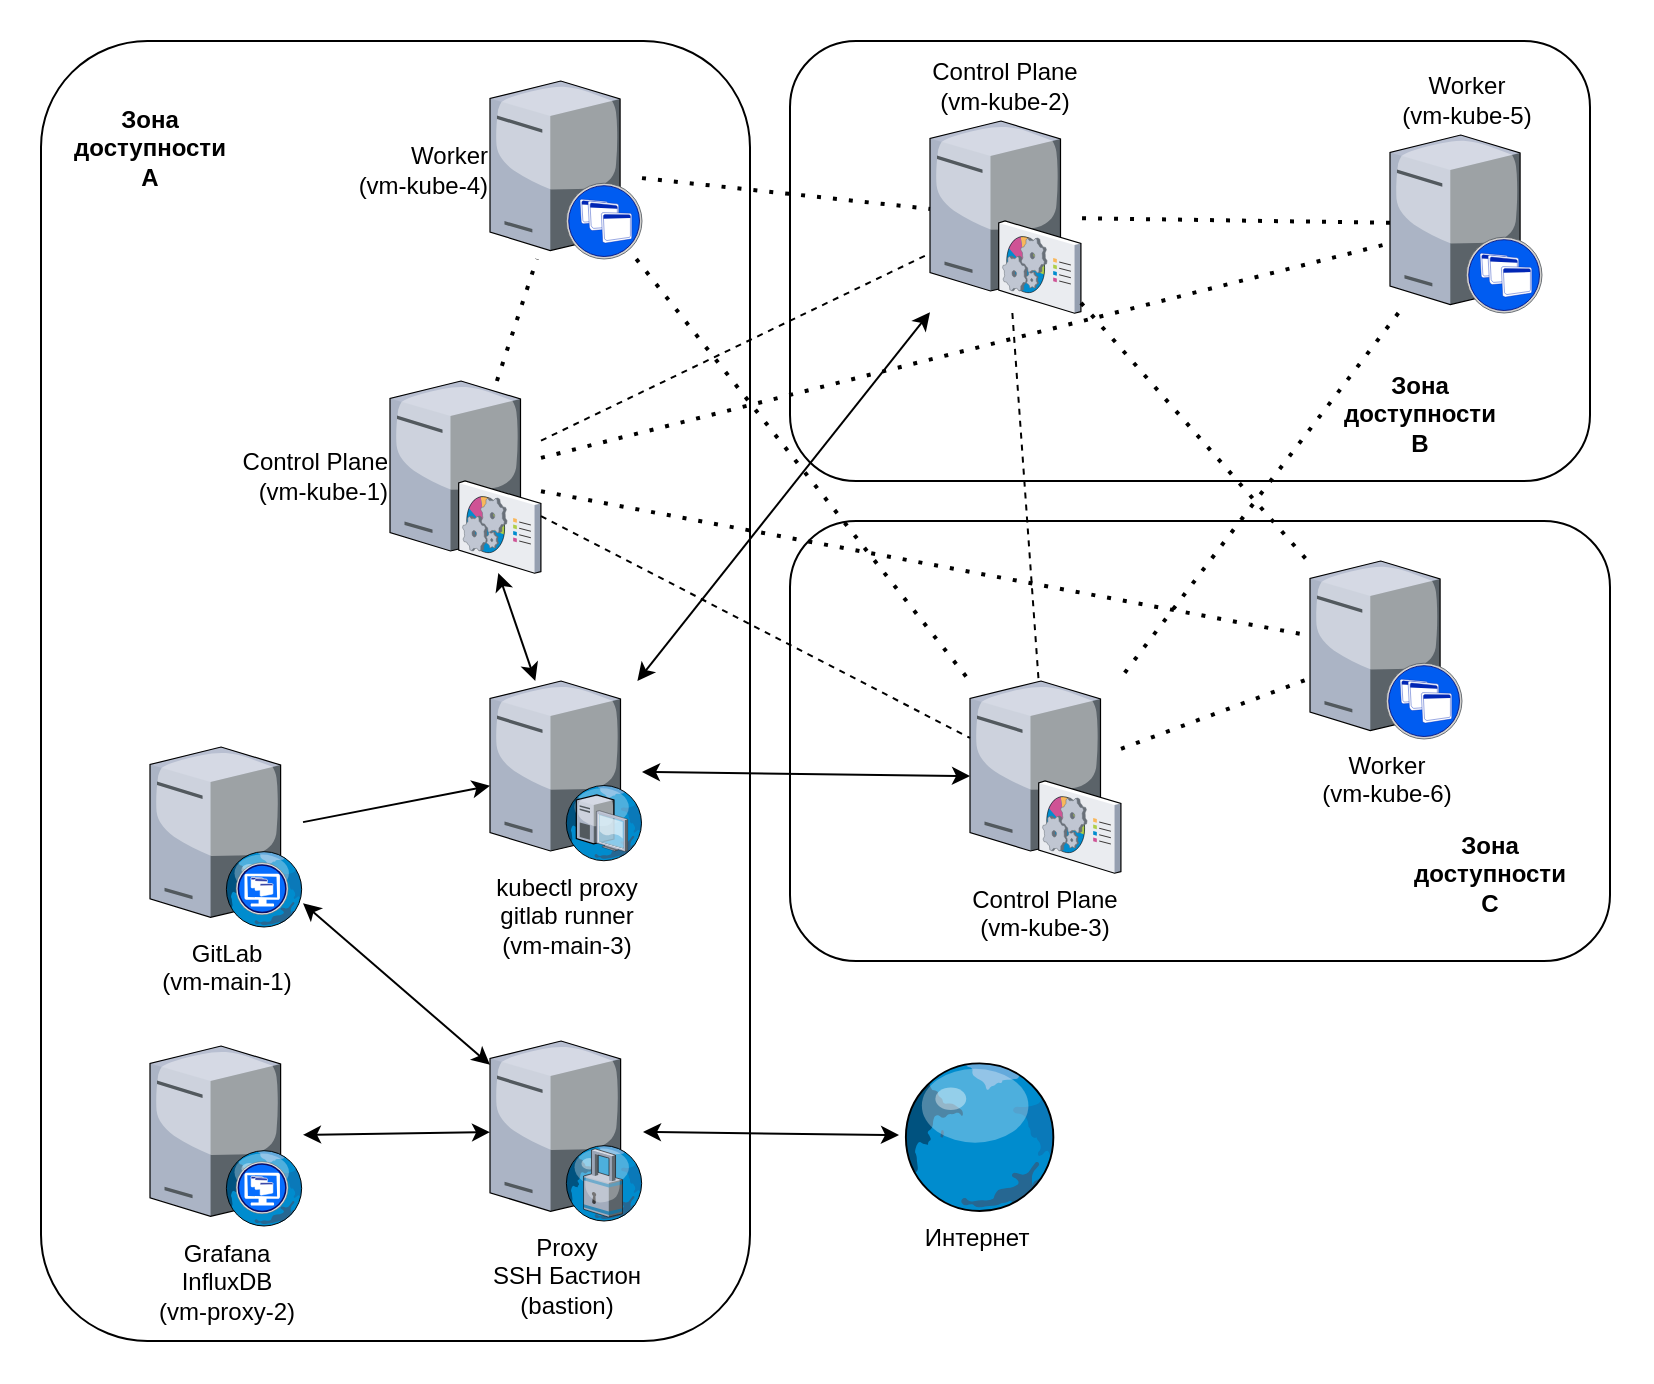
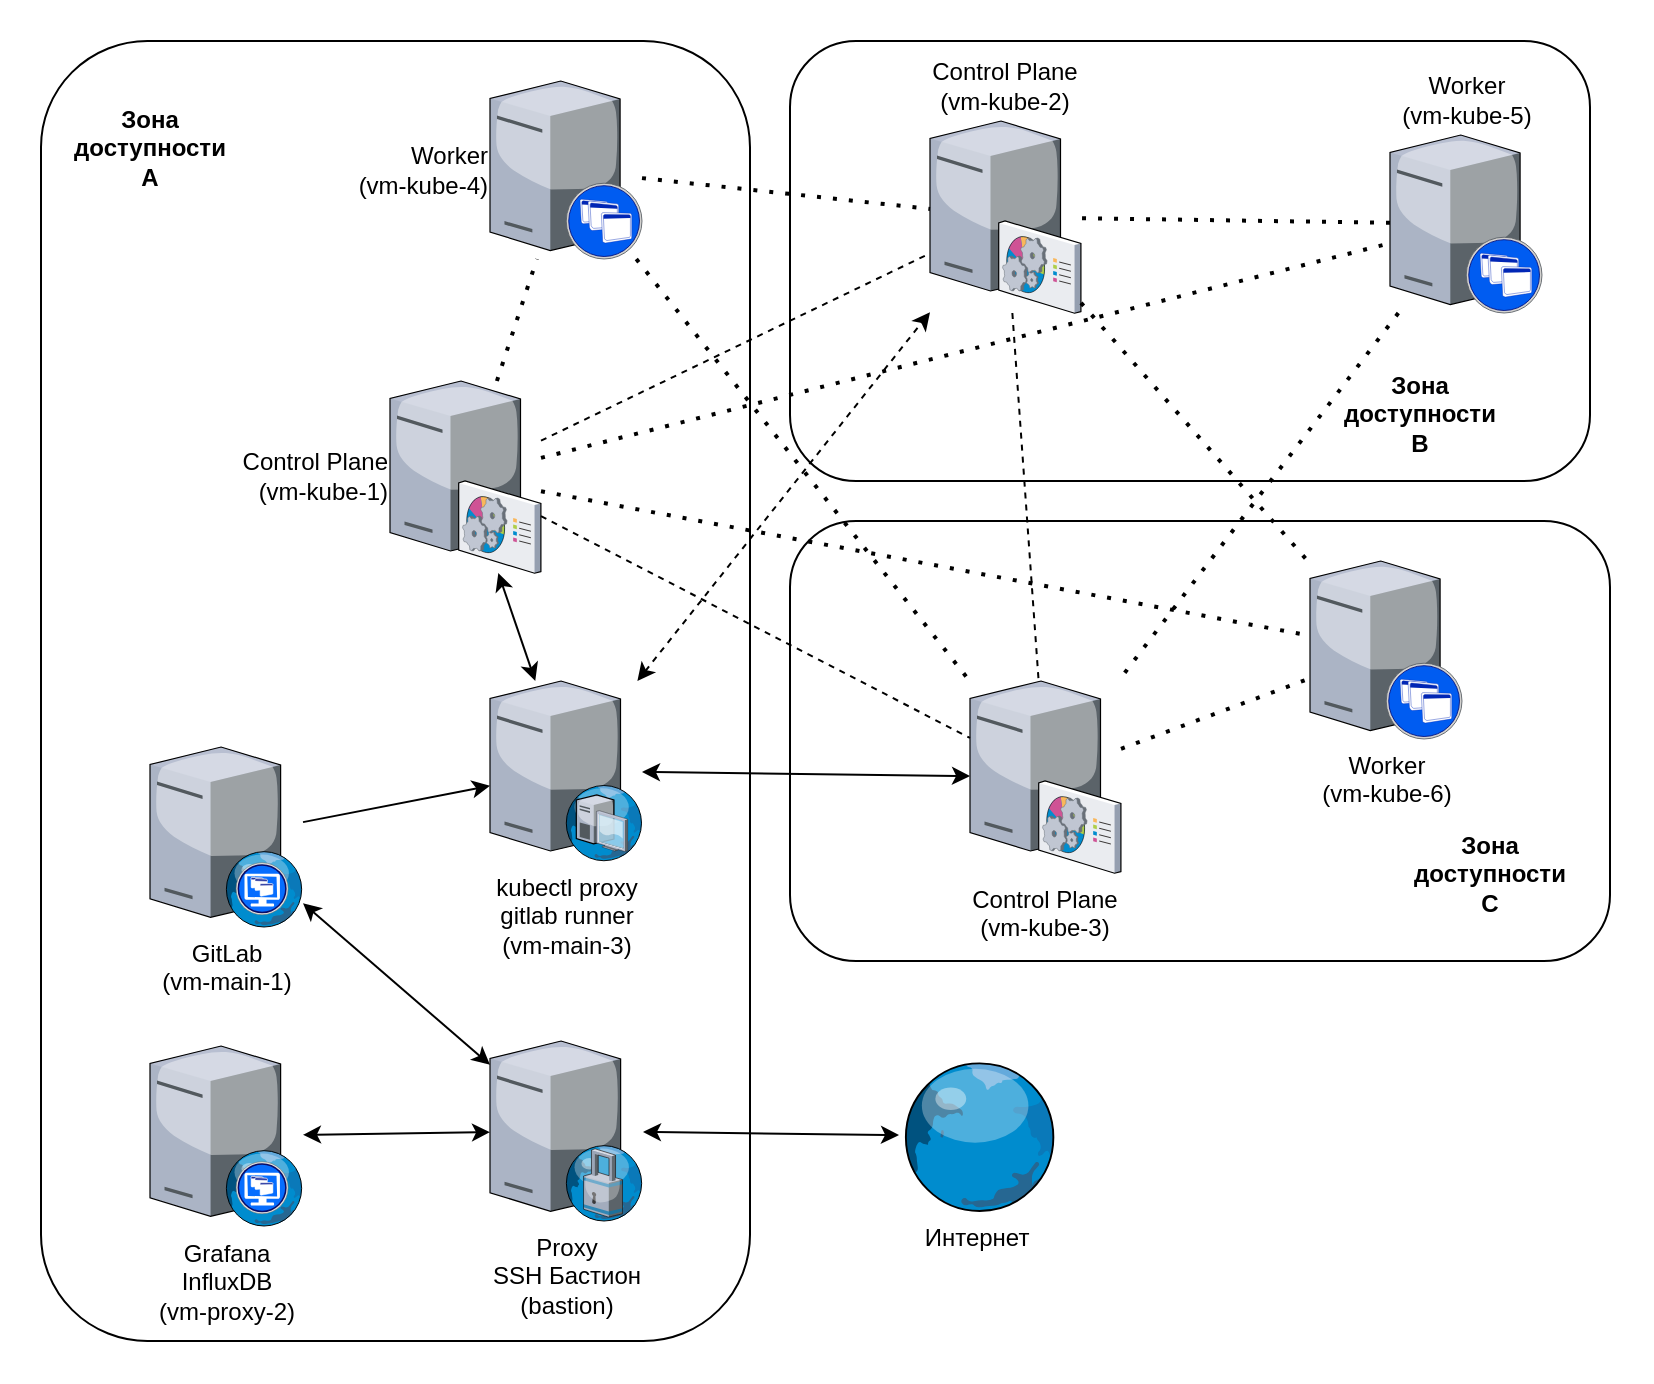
  <mxCell id="0" />
  <mxCell id="1" parent="0" />
  <mxCell id="2" value="" style="rounded=1;whiteSpace=wrap;html=1;" parent="1" vertex="1"><mxGeometry x="394.5" y="20" width="400" height="220" as="geometry" /></mxCell>
  <mxCell id="3" value="" style="rounded=1;whiteSpace=wrap;html=1;" parent="1" vertex="1"><mxGeometry x="394.5" y="260" width="410" height="220" as="geometry" /></mxCell>
  <mxCell id="4" value="" style="rounded=1;whiteSpace=wrap;html=1;labelPosition=center;verticalLabelPosition=middle;align=center;verticalAlign=middle;" parent="1" vertex="1"><mxGeometry x="20" y="20" width="354.5" height="650" as="geometry" /></mxCell>
  <mxCell id="5" value="Proxy&lt;br&gt;SSH Бастион&lt;br&gt;(bastion)" style="verticalLabelPosition=bottom;sketch=0;aspect=fixed;html=1;verticalAlign=top;strokeColor=none;align=center;outlineConnect=0;shape=mxgraph.citrix.proxy_server;" parent="1" vertex="1"><mxGeometry x="244.5" y="520" width="76.5" height="90" as="geometry" /></mxCell>
  <mxCell id="6" value="Интернет" style="verticalLabelPosition=bottom;sketch=0;aspect=fixed;html=1;verticalAlign=top;strokeColor=none;align=center;outlineConnect=0;shape=mxgraph.citrix.globe;" parent="1" vertex="1"><mxGeometry x="449" y="530" width="78.5" height="75" as="geometry" /></mxCell>
  <mxCell id="7" value="Control Plane&lt;br&gt;(vm-kube-1)" style="verticalLabelPosition=middle;sketch=0;aspect=fixed;html=1;verticalAlign=middle;strokeColor=none;align=right;outlineConnect=0;shape=mxgraph.citrix.command_center;labelPosition=left;" parent="1" vertex="1"><mxGeometry x="194.5" y="190" width="75.5" height="96" as="geometry" /></mxCell>
  <mxCell id="8" value="Control Plane&lt;br&gt;(vm-kube-3)" style="verticalLabelPosition=bottom;sketch=0;aspect=fixed;html=1;verticalAlign=top;strokeColor=none;align=center;outlineConnect=0;shape=mxgraph.citrix.command_center;" parent="1" vertex="1"><mxGeometry x="484.5" y="340" width="75.5" height="96" as="geometry" /></mxCell>
  <mxCell id="9" value="Control Plane&lt;br&gt;(vm-kube-2)" style="verticalLabelPosition=top;sketch=0;aspect=fixed;html=1;verticalAlign=bottom;strokeColor=none;align=center;outlineConnect=0;shape=mxgraph.citrix.command_center;labelPosition=center;" parent="1" vertex="1"><mxGeometry x="464.5" y="60" width="75.5" height="96" as="geometry" /></mxCell>
  <mxCell id="10" value="Worker&lt;br&gt;(vm-kube-4)" style="verticalLabelPosition=middle;sketch=0;aspect=fixed;html=1;verticalAlign=middle;strokeColor=none;align=right;outlineConnect=0;shape=mxgraph.citrix.xenapp_server;labelPosition=left;" parent="1" vertex="1"><mxGeometry x="244.5" y="40" width="76" height="89" as="geometry" /></mxCell>
  <mxCell id="11" value="Worker&lt;br&gt;(vm-kube-6)" style="verticalLabelPosition=bottom;sketch=0;aspect=fixed;html=1;verticalAlign=top;strokeColor=none;align=center;outlineConnect=0;shape=mxgraph.citrix.xenapp_server;" parent="1" vertex="1"><mxGeometry x="654.5" y="280" width="76" height="89" as="geometry" /></mxCell>
  <mxCell id="12" value="Worker&lt;br&gt;(vm-kube-5)" style="verticalLabelPosition=top;sketch=0;aspect=fixed;html=1;verticalAlign=bottom;strokeColor=none;align=center;outlineConnect=0;shape=mxgraph.citrix.xenapp_server;labelPosition=center;" parent="1" vertex="1"><mxGeometry x="694.5" y="67" width="76" height="89" as="geometry" /></mxCell>
  <mxCell id="13" value="GitLab&lt;br&gt;(vm-main-1)" style="verticalLabelPosition=bottom;sketch=0;aspect=fixed;html=1;verticalAlign=top;strokeColor=none;align=center;outlineConnect=0;shape=mxgraph.citrix.desktop_web;" parent="1" vertex="1"><mxGeometry x="74.5" y="373" width="76.5" height="90" as="geometry" /></mxCell>
  <mxCell id="14" value="Grafana&lt;br&gt;InfluxDB&lt;br&gt;(vm-proxy-2)" style="verticalLabelPosition=bottom;sketch=0;aspect=fixed;html=1;verticalAlign=top;strokeColor=none;align=center;outlineConnect=0;shape=mxgraph.citrix.desktop_web;" parent="1" vertex="1"><mxGeometry x="74.5" y="522.5" width="76.5" height="90" as="geometry" /></mxCell>
  <mxCell id="15" value="kubectl proxy&lt;br&gt;gitlab runner&lt;br&gt;(vm-main-3)" style="verticalLabelPosition=bottom;sketch=0;aspect=fixed;html=1;verticalAlign=top;strokeColor=none;align=center;outlineConnect=0;shape=mxgraph.citrix.dhcp_server;" parent="1" vertex="1"><mxGeometry x="244.5" y="340" width="76" height="90" as="geometry" /></mxCell>
  <mxCell id="16" value="" style="endArrow=classic;startArrow=classic;html=1;rounded=0;" parent="1" source="5" target="6" edge="1"><mxGeometry width="50" height="50" relative="1" as="geometry"><mxPoint x="394.5" y="450" as="sourcePoint" /><mxPoint x="444.5" y="400" as="targetPoint" /></mxGeometry></mxCell>
  <mxCell id="17" value="" style="endArrow=classic;startArrow=classic;html=1;rounded=0;" parent="1" source="13" target="5" edge="1"><mxGeometry width="50" height="50" relative="1" as="geometry"><mxPoint x="394.5" y="450" as="sourcePoint" /><mxPoint x="444.5" y="400" as="targetPoint" /></mxGeometry></mxCell>
  <mxCell id="18" value="" style="endArrow=classic;startArrow=classic;html=1;rounded=0;" parent="1" source="5" target="14" edge="1"><mxGeometry width="50" height="50" relative="1" as="geometry"><mxPoint x="394.5" y="450" as="sourcePoint" /><mxPoint x="444.5" y="400" as="targetPoint" /></mxGeometry></mxCell>
  <mxCell id="19" value="" style="endArrow=classic;startArrow=classic;html=1;rounded=0;" parent="1" source="15" target="7" edge="1"><mxGeometry width="50" height="50" relative="1" as="geometry"><mxPoint x="394.5" y="450" as="sourcePoint" /><mxPoint x="444.5" y="400" as="targetPoint" /></mxGeometry></mxCell>
  <mxCell id="20" value="" style="endArrow=classic;startArrow=classic;html=1;rounded=0;" parent="1" source="15" target="8" edge="1"><mxGeometry width="50" height="50" relative="1" as="geometry"><mxPoint x="394.5" y="450" as="sourcePoint" /><mxPoint x="444.5" y="400" as="targetPoint" /></mxGeometry></mxCell>
- <mxCell id="21" value="" style="endArrow=classic;startArrow=classic;html=1;rounded=0;" parent="1" source="15" target="9" edge="1"><mxGeometry width="50" height="50" relative="1" as="geometry"><mxPoint x="394.5" y="450" as="sourcePoint" /><mxPoint x="444.5" y="400" as="targetPoint" /></mxGeometry></mxCell>
+ <mxCell id="21" value="" style="endArrow=classic;startArrow=classic;html=1;rounded=0;dashed=1;" parent="1" source="15" target="9" edge="1"><mxGeometry width="50" height="50" relative="1" as="geometry"><mxPoint x="394.5" y="450" as="sourcePoint" /><mxPoint x="444.5" y="400" as="targetPoint" /></mxGeometry></mxCell>
  <mxCell id="22" value="" style="endArrow=classic;html=1;rounded=0;" parent="1" source="13" target="15" edge="1"><mxGeometry width="50" height="50" relative="1" as="geometry"><mxPoint x="394.5" y="450" as="sourcePoint" /><mxPoint x="444.5" y="400" as="targetPoint" /></mxGeometry></mxCell>
  <mxCell id="23" value="" style="endArrow=none;dashed=1;html=1;rounded=0;" parent="1" source="9" target="8" edge="1"><mxGeometry width="50" height="50" relative="1" as="geometry"><mxPoint x="394.5" y="470" as="sourcePoint" /><mxPoint x="444.5" y="420" as="targetPoint" /></mxGeometry></mxCell>
  <mxCell id="24" value="" style="endArrow=none;dashed=1;html=1;rounded=0;labelBackgroundColor=#6666FF;" parent="1" source="7" target="8" edge="1"><mxGeometry width="50" height="50" relative="1" as="geometry"><mxPoint x="394.5" y="450" as="sourcePoint" /><mxPoint x="444.5" y="400" as="targetPoint" /></mxGeometry></mxCell>
  <mxCell id="25" value="" style="endArrow=none;dashed=1;html=1;rounded=0;" parent="1" source="7" target="9" edge="1"><mxGeometry width="50" height="50" relative="1" as="geometry"><mxPoint x="394.5" y="450" as="sourcePoint" /><mxPoint x="444.5" y="400" as="targetPoint" /></mxGeometry></mxCell>
  <mxCell id="26" value="" style="endArrow=none;dashed=1;html=1;dashPattern=1 3;strokeWidth=2;rounded=0;" parent="1" source="7" target="10" edge="1"><mxGeometry width="50" height="50" relative="1" as="geometry"><mxPoint x="394.5" y="450" as="sourcePoint" /><mxPoint x="444.5" y="400" as="targetPoint" /></mxGeometry></mxCell>
  <mxCell id="27" value="" style="endArrow=none;dashed=1;html=1;dashPattern=1 3;strokeWidth=2;rounded=0;" parent="1" source="7" target="11" edge="1"><mxGeometry width="50" height="50" relative="1" as="geometry"><mxPoint x="394.5" y="450" as="sourcePoint" /><mxPoint x="444.5" y="400" as="targetPoint" /></mxGeometry></mxCell>
  <mxCell id="28" value="" style="endArrow=none;dashed=1;html=1;dashPattern=1 3;strokeWidth=2;rounded=0;" parent="1" source="7" target="12" edge="1"><mxGeometry width="50" height="50" relative="1" as="geometry"><mxPoint x="394.5" y="450" as="sourcePoint" /><mxPoint x="444.5" y="400" as="targetPoint" /></mxGeometry></mxCell>
  <mxCell id="29" value="" style="endArrow=none;dashed=1;html=1;dashPattern=1 3;strokeWidth=2;rounded=0;" parent="1" source="8" target="11" edge="1"><mxGeometry width="50" height="50" relative="1" as="geometry"><mxPoint x="394.5" y="470" as="sourcePoint" /><mxPoint x="444.5" y="420" as="targetPoint" /></mxGeometry></mxCell>
  <mxCell id="30" value="" style="endArrow=none;dashed=1;html=1;dashPattern=1 3;strokeWidth=2;rounded=0;labelBackgroundColor=#FFFFFF;" parent="1" source="12" target="8" edge="1"><mxGeometry width="50" height="50" relative="1" as="geometry"><mxPoint x="394.5" y="470" as="sourcePoint" /><mxPoint x="444.5" y="420" as="targetPoint" /></mxGeometry></mxCell>
  <mxCell id="31" value="" style="endArrow=none;dashed=1;html=1;dashPattern=1 3;strokeWidth=2;rounded=0;labelBackgroundColor=#FFFFFF;" parent="1" source="10" target="8" edge="1"><mxGeometry width="50" height="50" relative="1" as="geometry"><mxPoint x="394.5" y="450" as="sourcePoint" /><mxPoint x="444.5" y="400" as="targetPoint" /></mxGeometry></mxCell>
  <mxCell id="32" value="" style="endArrow=none;dashed=1;html=1;dashPattern=1 3;strokeWidth=2;rounded=0;" parent="1" source="9" target="11" edge="1"><mxGeometry width="50" height="50" relative="1" as="geometry"><mxPoint x="394.5" y="470" as="sourcePoint" /><mxPoint x="444.5" y="420" as="targetPoint" /></mxGeometry></mxCell>
  <mxCell id="33" value="" style="endArrow=none;dashed=1;html=1;dashPattern=1 3;strokeWidth=2;rounded=0;" parent="1" source="12" target="9" edge="1"><mxGeometry width="50" height="50" relative="1" as="geometry"><mxPoint x="394.5" y="470" as="sourcePoint" /><mxPoint x="444.5" y="420" as="targetPoint" /></mxGeometry></mxCell>
  <mxCell id="34" value="" style="endArrow=none;dashed=1;html=1;dashPattern=1 3;strokeWidth=2;rounded=0;" parent="1" source="10" target="9" edge="1"><mxGeometry width="50" height="50" relative="1" as="geometry"><mxPoint x="394.5" y="450" as="sourcePoint" /><mxPoint x="444.5" y="400" as="targetPoint" /></mxGeometry></mxCell>
  <mxCell id="35" value="&lt;b&gt;Зона доступности A&lt;/b&gt;" style="text;html=1;strokeColor=none;fillColor=none;align=center;verticalAlign=middle;whiteSpace=wrap;rounded=0;" parent="1" vertex="1"><mxGeometry x="34.5" y="47" width="80" height="53" as="geometry" /></mxCell>
  <mxCell id="36" value="&lt;b&gt;Зона доступности B&lt;/b&gt;" style="text;html=1;strokeColor=none;fillColor=none;align=center;verticalAlign=middle;whiteSpace=wrap;rounded=0;" parent="1" vertex="1"><mxGeometry x="669.5" y="180" width="80" height="53" as="geometry" /></mxCell>
  <mxCell id="37" value="&lt;b&gt;Зона доступности C&lt;/b&gt;" style="text;html=1;strokeColor=none;fillColor=none;align=center;verticalAlign=middle;whiteSpace=wrap;rounded=0;" parent="1" vertex="1"><mxGeometry x="704.5" y="410" width="80" height="53" as="geometry" /></mxCell>
